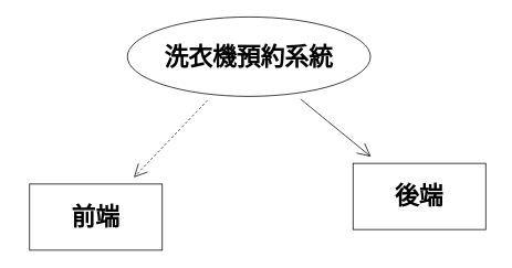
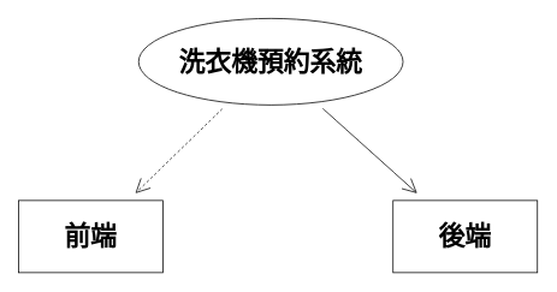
  <mxCell id="0" />
  <mxCell id="1" parent="0" />
  <mxCell id="2" style="edgeStyle=none;curved=1;rounded=1;hachureGap=4;orthogonalLoop=1;jettySize=auto;html=1;fontFamily=Architects Daughter;fontSource=https%3A%2F%2Ffonts.googleapis.com%2Fcss%3Ffamily%3DArchitects%2BDaughter;fontSize=29;endArrow=open;startSize=14;endSize=14;sourcePerimeterSpacing=8;targetPerimeterSpacing=8;dashed=1;" edge="1" parent="1" source="4" target="5"><mxGeometry relative="1" as="geometry" /></mxCell>
  <mxCell id="3" style="edgeStyle=none;curved=1;rounded=1;hachureGap=4;orthogonalLoop=1;jettySize=auto;html=1;fontFamily=Architects Daughter;fontSource=https%3A%2F%2Ffonts.googleapis.com%2Fcss%3Ffamily%3DArchitects%2BDaughter;fontSize=29;endArrow=open;startSize=14;endSize=14;sourcePerimeterSpacing=8;targetPerimeterSpacing=8;" edge="1" parent="1" source="4" target="6"><mxGeometry relative="1" as="geometry" /></mxCell>
  <mxCell id="4" value="&lt;font size=&quot;1&quot;&gt;&lt;b style=&quot;font-size: 29px&quot;&gt;洗衣機預約系統&lt;/b&gt;&lt;/font&gt;" style="ellipse;whiteSpace=wrap;html=1;rounded=0;hachureGap=4;fontFamily=Architects Daughter;fontSource=https%3A%2F%2Ffonts.googleapis.com%2Fcss%3Ffamily%3DArchitects%2BDaughter;fontSize=20;" vertex="1" parent="1"><mxGeometry x="153" y="20" width="293" height="96" as="geometry" /></mxCell>
- <mxCell id="5" value="&lt;b&gt;前端&lt;/b&gt;" style="rounded=0;whiteSpace=wrap;html=1;hachureGap=4;fontFamily=Architects Daughter;fontSource=https%3A%2F%2Ffonts.googleapis.com%2Fcss%3Ffamily%3DArchitects%2BDaughter;fontSize=29;" vertex="1" parent="1"><mxGeometry x="35" y="222" width="160" height="80" as="geometry" /></mxCell>
- <mxCell id="6" value="&lt;b&gt;後端&lt;/b&gt;" style="rounded=0;whiteSpace=wrap;html=1;hachureGap=4;fontFamily=Architects Daughter;fontSource=https%3A%2F%2Ffonts.googleapis.com%2Fcss%3Ffamily%3DArchitects%2BDaughter;fontSize=29;" vertex="1" parent="1"><mxGeometry x="425" y="197" width="160" height="80" as="geometry" /></mxCell>
+ <mxCell id="5" value="&lt;b&gt;前端&lt;/b&gt;" style="rounded=0;whiteSpace=wrap;html=1;hachureGap=4;fontFamily=Architects Daughter;fontSource=https%3A%2F%2Ffonts.googleapis.com%2Fcss%3Ffamily%3DArchitects%2BDaughter;fontSize=29;" vertex="1" parent="1"><mxGeometry x="20" y="222" width="160" height="80" as="geometry" /></mxCell>
+ <mxCell id="6" value="&lt;b&gt;後端&lt;/b&gt;" style="rounded=0;whiteSpace=wrap;html=1;hachureGap=4;fontFamily=Architects Daughter;fontSource=https%3A%2F%2Ffonts.googleapis.com%2Fcss%3Ffamily%3DArchitects%2BDaughter;fontSize=29;" vertex="1" parent="1"><mxGeometry x="435" y="222" width="160" height="80" as="geometry" /></mxCell>
